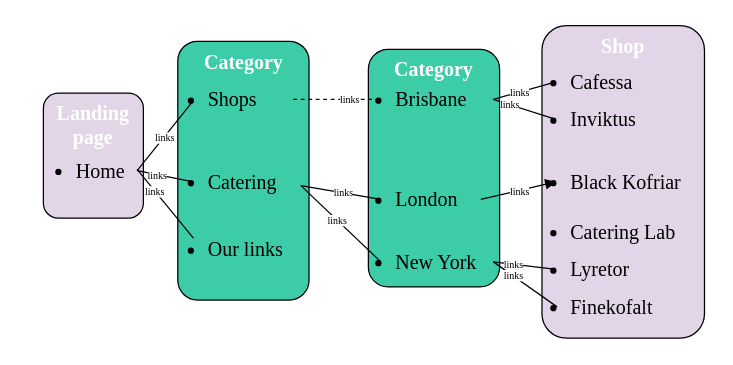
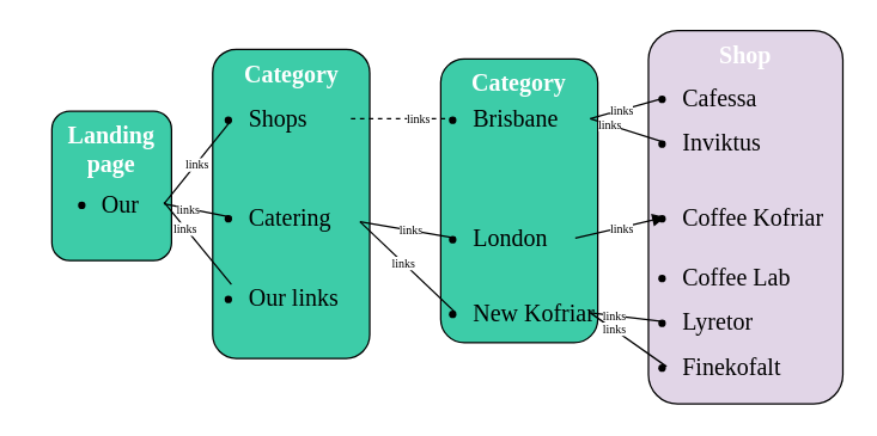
  <mxCell id="0" />
  <mxCell id="1" parent="0" />
  <mxCell id="2" value="&lt;b&gt;&lt;font color=&quot;#ffffff&quot;&gt;Category&lt;/font&gt;&lt;/b&gt;" style="rounded=1;whiteSpace=wrap;html=1;fontFamily=Work Sans;fontSize=16;fontColor=#000000;fillColor=#3DCCA8;verticalAlign=top;" vertex="1" parent="1"><mxGeometry x="141.53" y="32.5" width="105" height="207" as="geometry" /></mxCell>
  <mxCell id="3" value="&lt;ul&gt;&lt;li&gt;Catering&lt;/li&gt;&lt;/ul&gt;" style="text;html=1;strokeColor=none;fillColor=none;align=left;verticalAlign=middle;whiteSpace=wrap;rounded=0;fontSize=16;fontColor=#000000;fontFamily=Work Sans;" vertex="1" parent="1"><mxGeometry x="124" y="125" width="150" height="40" as="geometry" /></mxCell>
  <mxCell id="4" value="&lt;b&gt;&lt;font color=&quot;#ffffff&quot;&gt;Shop&lt;/font&gt;&lt;/b&gt;" style="rounded=1;whiteSpace=wrap;html=1;fontFamily=Work Sans;fontSize=16;fontColor=#000000;fillColor=#e1d5e7;verticalAlign=top;" vertex="1" parent="1"><mxGeometry x="432.89" y="20" width="130" height="250" as="geometry" /></mxCell>
  <mxCell id="5" value="&lt;font color=&quot;#ffffff&quot;&gt;&lt;b&gt;Category&lt;/b&gt;&lt;/font&gt;" style="rounded=1;whiteSpace=wrap;html=1;fontFamily=Work Sans;fontSize=16;fontColor=#000000;fillColor=#3DCCA8;verticalAlign=top;" vertex="1" parent="1"><mxGeometry x="294" y="39" width="105" height="190" as="geometry" /></mxCell>
- <mxCell id="6" value="Landing page" style="rounded=1;whiteSpace=wrap;html=1;fontFamily=Work Sans;fontSize=16;fontColor=#FFFFFF;fillColor=#e1d5e7;verticalAlign=top;fontStyle=1;" vertex="1" parent="1"><mxGeometry x="34" y="74" width="80" height="100" as="geometry" /></mxCell>
+ <mxCell id="6" value="Landing page" style="rounded=1;whiteSpace=wrap;html=1;fontFamily=Work Sans;fontSize=16;fontColor=#FFFFFF;fillColor=#3DCCA8;verticalAlign=top;fontStyle=1" vertex="1" parent="1"><mxGeometry x="34" y="74" width="80" height="100" as="geometry" /></mxCell>
  <mxCell id="7" value="" style="endArrow=none;html=1;rounded=0;fontFamily=Work Sans;fontSize=16;fontColor=#000000;" edge="1" parent="1"><mxGeometry width="50" height="50" relative="1" as="geometry"><mxPoint x="109" y="135" as="sourcePoint" /><mxPoint x="154" y="190" as="targetPoint" /></mxGeometry></mxCell>
  <mxCell id="8" value="links" style="edgeLabel;html=1;align=center;verticalAlign=middle;resizable=0;points=[];fontSize=8;fontFamily=Work Sans;fontColor=#000000;" vertex="1" connectable="0" parent="7"><mxGeometry x="-0.375" relative="1" as="geometry"><mxPoint as="offset" /></mxGeometry></mxCell>
- <mxCell id="9" value="&lt;ul&gt;&lt;li&gt;Home&lt;/li&gt;&lt;/ul&gt;" style="text;html=1;strokeColor=none;fillColor=none;align=center;verticalAlign=middle;whiteSpace=wrap;rounded=0;fontSize=16;fontColor=#000000;fontFamily=Work Sans;" vertex="1" parent="1"><mxGeometry x="20" y="116" width="80" height="40" as="geometry" /></mxCell>
+ <mxCell id="9" value="&lt;ul&gt;&lt;li&gt;Our&lt;/li&gt;&lt;/ul&gt;" style="text;html=1;strokeColor=none;fillColor=none;align=center;verticalAlign=middle;whiteSpace=wrap;rounded=0;fontSize=16;fontColor=#000000;fontFamily=Work Sans;" vertex="1" parent="1"><mxGeometry x="20" y="116" width="80" height="40" as="geometry" /></mxCell>
  <mxCell id="10" value="&lt;ul&gt;&lt;li&gt;Shops&lt;/li&gt;&lt;/ul&gt;" style="text;html=1;strokeColor=none;fillColor=none;align=left;verticalAlign=middle;whiteSpace=wrap;rounded=0;fontSize=16;fontColor=#000000;fontFamily=Work Sans;" vertex="1" parent="1"><mxGeometry x="124" y="59" width="150" height="40" as="geometry" /></mxCell>
  <mxCell id="11" value="&lt;ul&gt;&lt;li&gt;Our links&lt;/li&gt;&lt;/ul&gt;" style="text;html=1;strokeColor=none;fillColor=none;align=left;verticalAlign=middle;whiteSpace=wrap;rounded=0;fontSize=16;fontColor=#000000;fontFamily=Work Sans;" vertex="1" parent="1"><mxGeometry x="124" y="179" width="130" height="40" as="geometry" /></mxCell>
  <mxCell id="12" value="&lt;ul&gt;&lt;li&gt;Brisbane&lt;/li&gt;&lt;/ul&gt;" style="text;html=1;strokeColor=none;fillColor=none;align=left;verticalAlign=middle;whiteSpace=wrap;rounded=0;fontSize=16;fontColor=#000000;fontFamily=Work Sans;" vertex="1" parent="1"><mxGeometry x="274" y="59" width="150" height="40" as="geometry" /></mxCell>
- <mxCell id="13" value="&lt;ul&gt;&lt;li&gt;New York&lt;/li&gt;&lt;/ul&gt;" style="text;html=1;strokeColor=none;fillColor=none;align=left;verticalAlign=middle;whiteSpace=wrap;rounded=0;fontSize=16;fontColor=#000000;fontFamily=Work Sans;" vertex="1" parent="1"><mxGeometry x="274" y="189" width="150" height="40" as="geometry" /></mxCell>
+ <mxCell id="13" value="&lt;ul&gt;&lt;li&gt;New Kofriar&lt;/li&gt;&lt;/ul&gt;" style="text;html=1;strokeColor=none;fillColor=none;align=left;verticalAlign=middle;whiteSpace=wrap;rounded=0;fontSize=16;fontColor=#000000;fontFamily=Work Sans;" vertex="1" parent="1"><mxGeometry x="274" y="189" width="150" height="40" as="geometry" /></mxCell>
  <mxCell id="14" value="&lt;ul&gt;&lt;li&gt;London&lt;/li&gt;&lt;/ul&gt;" style="text;html=1;strokeColor=none;fillColor=none;align=left;verticalAlign=middle;whiteSpace=wrap;rounded=0;fontSize=16;fontColor=#000000;fontFamily=Work Sans;" vertex="1" parent="1"><mxGeometry x="274" y="139" width="150" height="40" as="geometry" /></mxCell>
  <mxCell id="15" value="&lt;ul&gt;&lt;li&gt;Cafessa&lt;/li&gt;&lt;/ul&gt;" style="text;html=1;strokeColor=none;fillColor=none;align=left;verticalAlign=middle;whiteSpace=wrap;rounded=0;fontSize=16;fontColor=#000000;fontFamily=Work Sans;" vertex="1" parent="1"><mxGeometry x="414" y="45" width="150" height="40" as="geometry" /></mxCell>
- <mxCell id="16" value="&lt;ul&gt;&lt;li&gt;Black Kofriar&lt;/li&gt;&lt;/ul&gt;" style="text;html=1;strokeColor=none;fillColor=none;align=left;verticalAlign=middle;whiteSpace=wrap;rounded=0;fontSize=16;fontColor=#000000;fontFamily=Work Sans;" vertex="1" parent="1"><mxGeometry x="414" y="125" width="150" height="40" as="geometry" /></mxCell>
+ <mxCell id="16" value="&lt;ul&gt;&lt;li&gt;Coffee Kofriar&lt;/li&gt;&lt;/ul&gt;" style="text;html=1;strokeColor=none;fillColor=none;align=left;verticalAlign=middle;whiteSpace=wrap;rounded=0;fontSize=16;fontColor=#000000;fontFamily=Work Sans;" vertex="1" parent="1"><mxGeometry x="414" y="125" width="150" height="40" as="geometry" /></mxCell>
  <mxCell id="17" value="&lt;ul&gt;&lt;li&gt;Inviktus&lt;/li&gt;&lt;/ul&gt;" style="text;html=1;strokeColor=none;fillColor=none;align=left;verticalAlign=middle;whiteSpace=wrap;rounded=0;fontSize=16;fontColor=#000000;fontFamily=Work Sans;" vertex="1" parent="1"><mxGeometry x="414" y="75" width="150" height="40" as="geometry" /></mxCell>
- <mxCell id="18" value="&lt;ul&gt;&lt;li&gt;Catering Lab&lt;/li&gt;&lt;/ul&gt;" style="text;html=1;strokeColor=none;fillColor=none;align=left;verticalAlign=middle;whiteSpace=wrap;rounded=0;fontSize=16;fontColor=#000000;fontFamily=Work Sans;" vertex="1" parent="1"><mxGeometry x="414" y="165" width="150" height="40" as="geometry" /></mxCell>
+ <mxCell id="18" value="&lt;ul&gt;&lt;li&gt;Coffee Lab&lt;/li&gt;&lt;/ul&gt;" style="text;html=1;strokeColor=none;fillColor=none;align=left;verticalAlign=middle;whiteSpace=wrap;rounded=0;fontSize=16;fontColor=#000000;fontFamily=Work Sans;" vertex="1" parent="1"><mxGeometry x="414" y="165" width="150" height="40" as="geometry" /></mxCell>
  <mxCell id="19" value="&lt;ul&gt;&lt;li&gt;Finekofalt&lt;/li&gt;&lt;/ul&gt;" style="text;html=1;strokeColor=none;fillColor=none;align=left;verticalAlign=middle;whiteSpace=wrap;rounded=0;fontSize=16;fontColor=#000000;fontFamily=Work Sans;" vertex="1" parent="1"><mxGeometry x="414" y="225" width="150" height="40" as="geometry" /></mxCell>
  <mxCell id="20" value="&lt;ul&gt;&lt;li&gt;Lyretor&lt;/li&gt;&lt;/ul&gt;" style="text;html=1;strokeColor=none;fillColor=none;align=left;verticalAlign=middle;whiteSpace=wrap;rounded=0;fontSize=16;fontColor=#000000;fontFamily=Work Sans;" vertex="1" parent="1"><mxGeometry x="414" y="195" width="150" height="40" as="geometry" /></mxCell>
  <mxCell id="21" value="" style="endArrow=none;html=1;rounded=0;fontFamily=Work Sans;fontSize=16;fontColor=#000000;entryX=0.2;entryY=0.5;entryDx=0;entryDy=0;entryPerimeter=0;" edge="1" parent="1" target="3"><mxGeometry width="50" height="50" relative="1" as="geometry"><mxPoint x="109" y="136" as="sourcePoint" /><mxPoint x="164" y="129" as="targetPoint" /></mxGeometry></mxCell>
  <mxCell id="22" value="links" style="edgeLabel;html=1;align=center;verticalAlign=middle;resizable=0;points=[];fontSize=8;fontFamily=Work Sans;fontColor=#000000;" vertex="1" connectable="0" parent="21"><mxGeometry x="-0.294" relative="1" as="geometry"><mxPoint as="offset" /></mxGeometry></mxCell>
  <mxCell id="23" value="" style="endArrow=none;html=1;rounded=0;fontFamily=Work Sans;fontSize=16;fontColor=#000000;entryX=0.2;entryY=0.5;entryDx=0;entryDy=0;entryPerimeter=0;exitX=0.733;exitY=0.5;exitDx=0;exitDy=0;exitPerimeter=0;dashed=1;" edge="1" parent="1" source="10" target="12"><mxGeometry width="50" height="50" relative="1" as="geometry"><mxPoint x="124" y="189" as="sourcePoint" /><mxPoint x="164" y="129" as="targetPoint" /></mxGeometry></mxCell>
  <mxCell id="24" value="links" style="edgeLabel;html=1;align=center;verticalAlign=middle;resizable=0;points=[];fontSize=8;fontFamily=Work Sans;fontColor=#000000;" vertex="1" connectable="0" parent="23"><mxGeometry x="0.288" y="1" relative="1" as="geometry"><mxPoint as="offset" /></mxGeometry></mxCell>
  <mxCell id="25" value="" style="endArrow=none;html=1;rounded=0;fontFamily=Work Sans;fontSize=16;fontColor=#000000;entryX=0.2;entryY=0.5;entryDx=0;entryDy=0;entryPerimeter=0;" edge="1" parent="1" target="14"><mxGeometry width="50" height="50" relative="1" as="geometry"><mxPoint x="240" y="148" as="sourcePoint" /><mxPoint x="164" y="129" as="targetPoint" /></mxGeometry></mxCell>
  <mxCell id="26" value="links" style="edgeLabel;html=1;align=center;verticalAlign=middle;resizable=0;points=[];fontSize=8;fontFamily=Work Sans;fontColor=#000000;" vertex="1" connectable="0" parent="25"><mxGeometry x="0.05" relative="1" as="geometry"><mxPoint as="offset" /></mxGeometry></mxCell>
  <mxCell id="27" value="" style="endArrow=none;html=1;rounded=0;fontFamily=Work Sans;fontSize=16;fontColor=#000000;entryX=0.2;entryY=0.5;entryDx=0;entryDy=0;entryPerimeter=0;" edge="1" parent="1" target="13"><mxGeometry width="50" height="50" relative="1" as="geometry"><mxPoint x="240" y="148" as="sourcePoint" /><mxPoint x="164" y="129" as="targetPoint" /></mxGeometry></mxCell>
  <mxCell id="28" value="links" style="edgeLabel;html=1;align=center;verticalAlign=middle;resizable=0;points=[];fontSize=8;fontFamily=Work Sans;fontColor=#000000;" vertex="1" connectable="0" parent="27"><mxGeometry x="-0.104" relative="1" as="geometry"><mxPoint as="offset" /></mxGeometry></mxCell>
  <mxCell id="29" value="" style="endArrow=none;html=1;rounded=0;fontFamily=Work Sans;fontSize=16;fontColor=#000000;entryX=0.2;entryY=0.5;entryDx=0;entryDy=0;entryPerimeter=0;" edge="1" parent="1" target="15"><mxGeometry width="50" height="50" relative="1" as="geometry"><mxPoint x="394" y="79" as="sourcePoint" /><mxPoint x="444" y="69" as="targetPoint" /></mxGeometry></mxCell>
  <mxCell id="30" value="links" style="edgeLabel;html=1;align=center;verticalAlign=middle;resizable=0;points=[];fontSize=8;fontFamily=Work Sans;fontColor=#000000;" vertex="1" connectable="0" parent="29"><mxGeometry x="-0.183" relative="1" as="geometry"><mxPoint as="offset" /></mxGeometry></mxCell>
  <mxCell id="31" value="" style="endArrow=none;html=1;rounded=0;fontFamily=Work Sans;fontSize=16;fontColor=#000000;entryX=0.2;entryY=0.5;entryDx=0;entryDy=0;entryPerimeter=0;" edge="1" parent="1" target="17"><mxGeometry width="50" height="50" relative="1" as="geometry"><mxPoint x="394" y="79" as="sourcePoint" /><mxPoint x="454" y="79" as="targetPoint" /></mxGeometry></mxCell>
  <mxCell id="32" value="links" style="edgeLabel;html=1;align=center;verticalAlign=middle;resizable=0;points=[];fontSize=8;fontFamily=Work Sans;fontColor=#000000;" vertex="1" connectable="0" parent="31"><mxGeometry x="-0.498" relative="1" as="geometry"><mxPoint as="offset" /></mxGeometry></mxCell>
  <mxCell id="33" value="" style="endArrow=block;html=1;rounded=0;fontFamily=Work Sans;fontSize=16;fontColor=#000000;entryX=0.2;entryY=0.5;entryDx=0;entryDy=0;entryPerimeter=0;exitX=0.733;exitY=0.5;exitDx=0;exitDy=0;exitPerimeter=0;" edge="1" parent="1" source="14" target="16"><mxGeometry width="50" height="50" relative="1" as="geometry"><mxPoint x="384" y="139" as="sourcePoint" /><mxPoint x="434" y="159" as="targetPoint" /></mxGeometry></mxCell>
  <mxCell id="34" value="links" style="edgeLabel;html=1;align=center;verticalAlign=middle;resizable=0;points=[];fontSize=8;fontFamily=Work Sans;fontColor=#000000;" vertex="1" connectable="0" parent="33"><mxGeometry x="0.046" relative="1" as="geometry"><mxPoint x="-1" y="1" as="offset" /></mxGeometry></mxCell>
  <mxCell id="35" value="" style="endArrow=none;html=1;rounded=0;fontFamily=Work Sans;fontSize=16;fontColor=#000000;entryX=0.2;entryY=0.5;entryDx=0;entryDy=0;entryPerimeter=0;" edge="1" parent="1" target="20"><mxGeometry width="50" height="50" relative="1" as="geometry"><mxPoint x="394" y="209" as="sourcePoint" /><mxPoint x="454" y="195" as="targetPoint" /></mxGeometry></mxCell>
  <mxCell id="36" value="links" style="edgeLabel;html=1;align=center;verticalAlign=middle;resizable=0;points=[];fontSize=8;fontFamily=Work Sans;fontColor=#000000;" vertex="1" connectable="0" parent="35"><mxGeometry x="-0.37" relative="1" as="geometry"><mxPoint as="offset" /></mxGeometry></mxCell>
  <mxCell id="37" value="" style="endArrow=none;html=1;rounded=0;fontFamily=Work Sans;fontSize=16;fontColor=#000000;" edge="1" parent="1"><mxGeometry width="50" height="50" relative="1" as="geometry"><mxPoint x="394" y="209" as="sourcePoint" /><mxPoint x="445" y="245" as="targetPoint" /></mxGeometry></mxCell>
  <mxCell id="38" value="links" style="edgeLabel;html=1;align=center;verticalAlign=middle;resizable=0;points=[];fontSize=8;fontFamily=Work Sans;fontColor=#000000;" vertex="1" connectable="0" parent="37"><mxGeometry x="-0.38" relative="1" as="geometry"><mxPoint as="offset" /></mxGeometry></mxCell>
  <mxCell id="39" value="" style="endArrow=none;html=1;rounded=0;fontFamily=Work Sans;fontSize=16;fontColor=#000000;" edge="1" parent="1"><mxGeometry width="50" height="50" relative="1" as="geometry"><mxPoint x="109" y="136" as="sourcePoint" /><mxPoint x="154" y="80" as="targetPoint" /></mxGeometry></mxCell>
  <mxCell id="40" value="links" style="edgeLabel;html=1;align=center;verticalAlign=middle;resizable=0;points=[];fontSize=8;fontFamily=Work Sans;fontColor=#000000;labelBackgroundColor=default;" vertex="1" connectable="0" parent="39"><mxGeometry x="-0.062" relative="1" as="geometry"><mxPoint as="offset" /></mxGeometry></mxCell>
